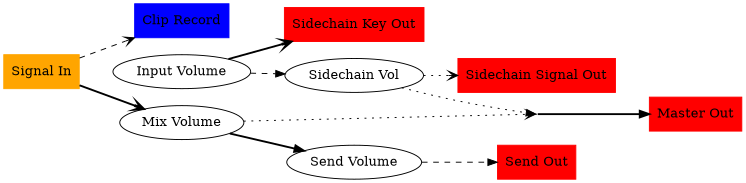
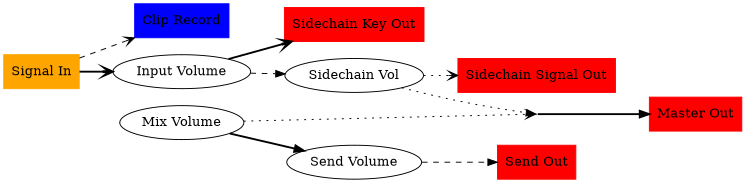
  strict digraph {
    rankdir=LR
    node [shape=box style=filled]
    edge [arrowhead=vee style=bold]
    n1 [color=orange label="Signal In"]
    n2 [color=blue label="Clip Record"]
    "Input Volume" [shape="" style=""]
    n4 [color=red label="Sidechain Key Out"]
    n5 [label="Sidechain Vol" shape=ellipse style=""]
    n6 [color=red label="Send Out"]
    n7 [color=red label="Sidechain Signal Out"]
    n8 [color=red label="Master Out"]
    connect [shape=point width=0 style=""]
    "Mix Volume" [shape="" style=""]
    "Send Volume" [shape="" style=""]
    n1 -> n2 [style=dashed]
-   n1 -> "Mix Volume"
+   n1 -> "Input Volume"
    "Input Volume" -> n4
    "Input Volume" -> n5 [arrowhead=normal style=dashed]
    n5 -> n7 [style=dotted]
    n5 -> connect [arrowhead=normal style=dotted]
    connect -> n8 [arrowhead=normal]
    "Mix Volume" -> connect [style=dotted]
    "Mix Volume" -> "Send Volume" [arrowhead=normal]
    "Send Volume" -> n6 [arrowhead=normal style=dashed]
  }
